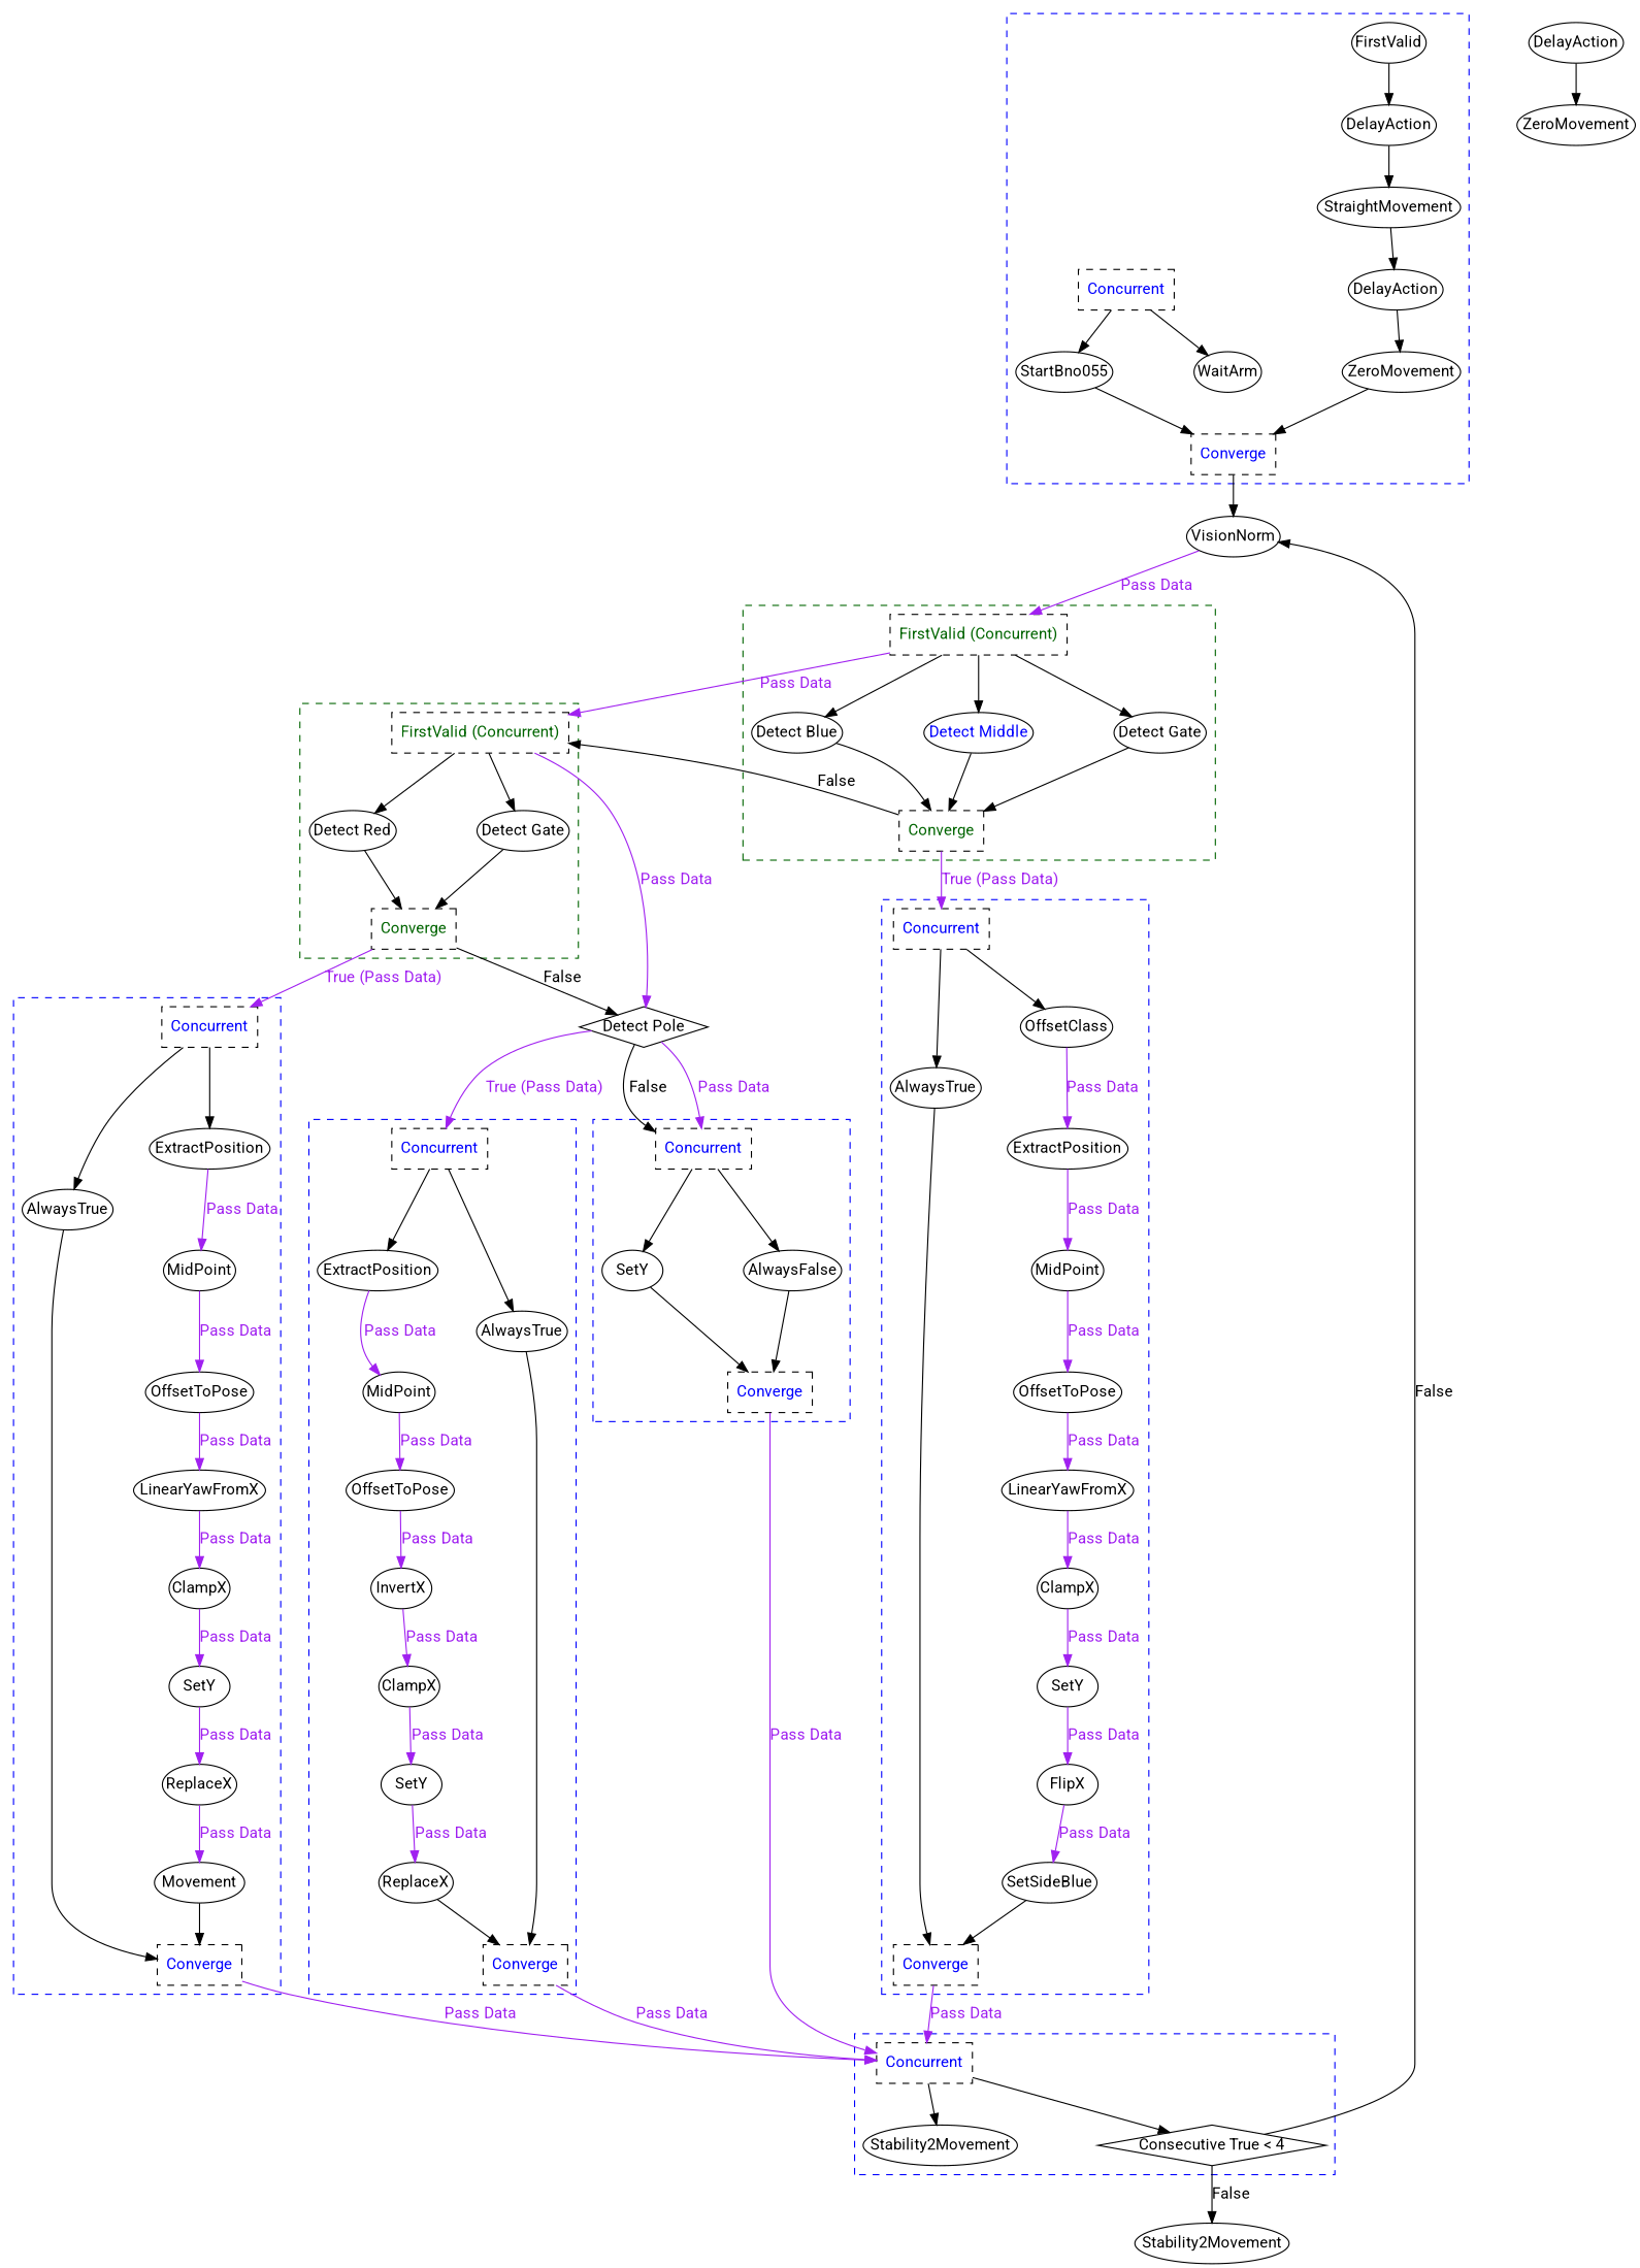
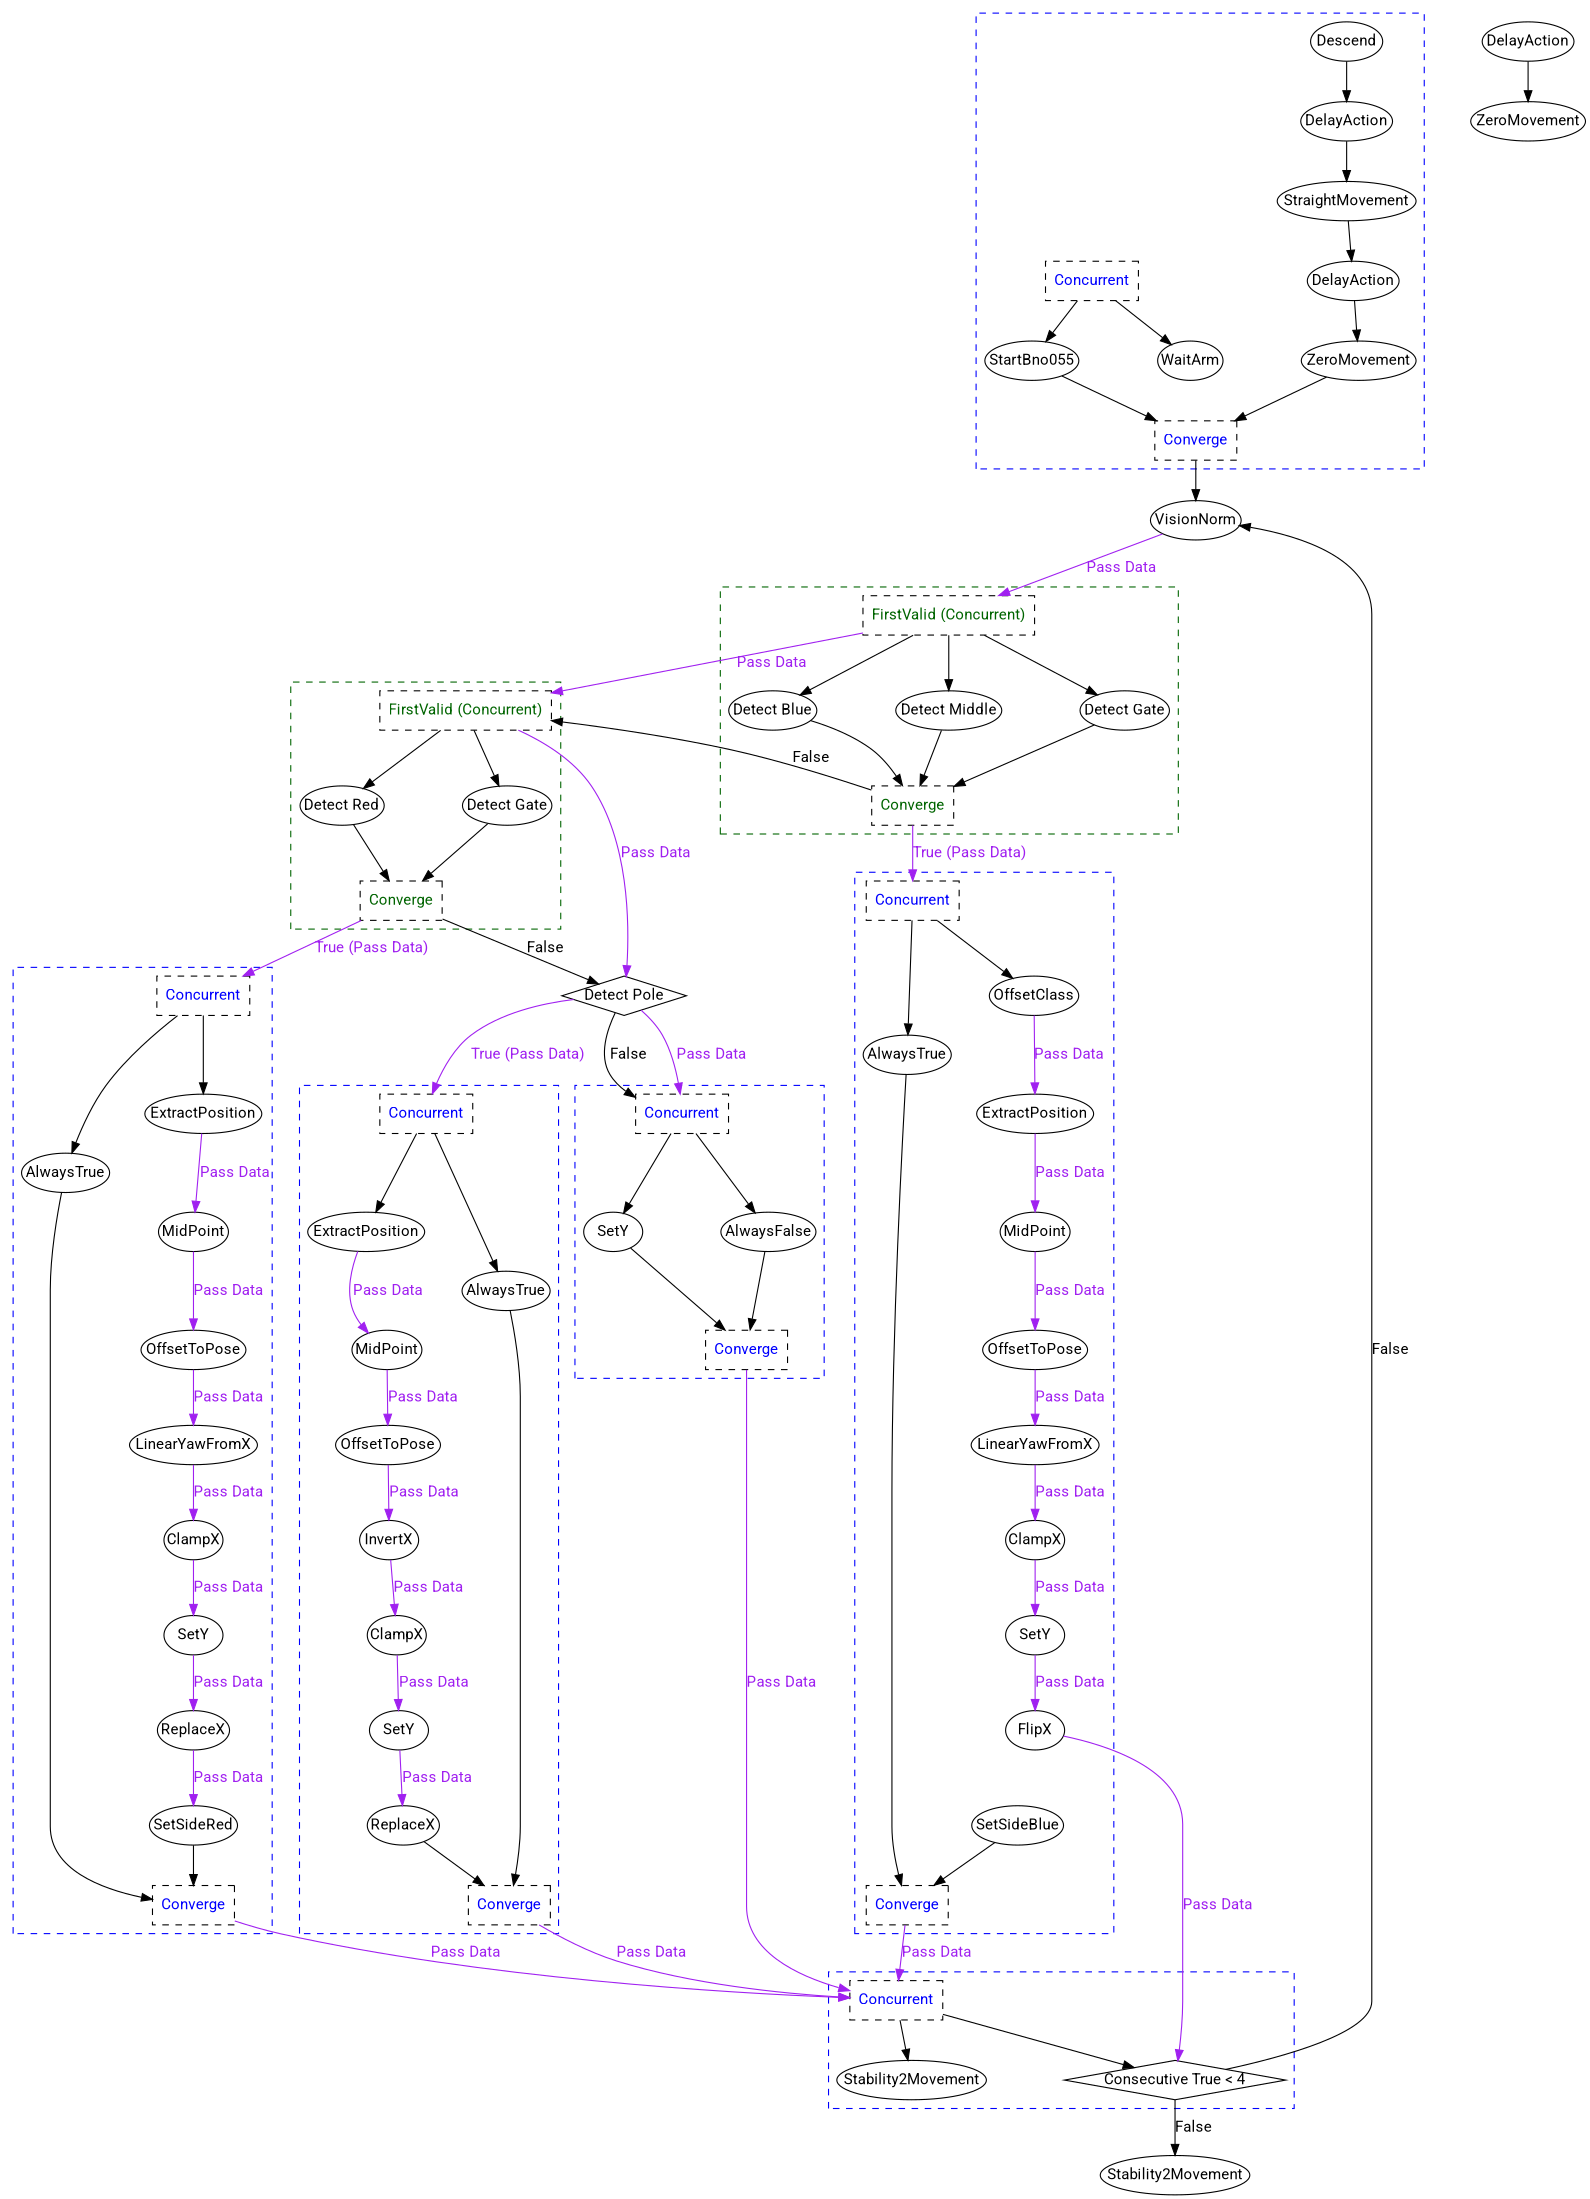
  digraph {
    fontname=Roboto
    nodesep=1.0
    splines=true
    node [fontname=Roboto margin=0]
    edge [fontname=Roboto]
-   n1 [label=FirstValid]
+   n1 [label=Descend]
    n2 [label=DelayAction]
    n3 [label=StraightMovement]
    n4 [label=DelayAction]
    n5 [label=ZeroMovement]
    n6 [fontcolor=blue label=Converge shape=box style=dashed margin=""]
    n7 [label=WaitArm]
    n8 [fontcolor=blue label=Concurrent shape=box style=dashed margin=""]
    n9 [label=StartBno055]
    n10 [label=FlipX]
    n11 [label=SetSideBlue]
    n12 [fontcolor=blue label=Converge shape=box style=dashed margin=""]
    n13 [label=SetY]
    n14 [label=ClampX]
    n15 [label=LinearYawFromX]
    n16 [label=OffsetToPose]
    n17 [label=MidPoint]
    n18 [label=ExtractPosition]
    n19 [label=OffsetClass]
    n20 [fontcolor=blue label=Concurrent shape=box style=dashed margin=""]
    n21 [label=AlwaysTrue]
    n22 [label=ReplaceX]
-   n23 [label=Movement]
+   n23 [label=SetSideRed]
    n24 [fontcolor=blue label=Converge shape=box style=dashed margin=""]
    n25 [label=SetY]
    n26 [label=ClampX]
    n27 [label=LinearYawFromX]
    n28 [label=OffsetToPose]
    n29 [label=MidPoint]
    n30 [label=ExtractPosition]
    n31 [fontcolor=blue label=Concurrent shape=box style=dashed margin=""]
    n32 [label=AlwaysTrue]
    n33 [label=SetY]
    n34 [label=ReplaceX]
    n35 [fontcolor=blue label=Converge shape=box style=dashed margin=""]
    n36 [label=ClampX]
    n37 [label=InvertX]
    n38 [label=OffsetToPose]
    n39 [label=MidPoint]
    n40 [label=ExtractPosition]
    n41 [fontcolor=blue label=Concurrent shape=box style=dashed margin=""]
    n42 [label=AlwaysTrue]
    n43 [fontcolor=blue label=Concurrent shape=box style=dashed margin=""]
    n44 [label=SetY]
    n45 [label=AlwaysFalse]
    n46 [fontcolor=blue label=Converge shape=box style=dashed margin=""]
    n47 [fontcolor=darkgreen label=Converge shape=box style=dashed margin=""]
    n48 [fontcolor=darkgreen label="FirstValid (Concurrent)" shape=box style=dashed margin=""]
    n49 [label="Detect Gate"]
    n50 [label="Detect Red"]
    n51 [fontcolor=darkgreen label=Converge shape=box style=dashed margin=""]
    n52 [fontcolor=darkgreen label="FirstValid (Concurrent)" shape=box style=dashed margin=""]
    n53 [label="Detect Gate"]
    n54 [label="Detect Blue"]
-   n55 [label="Detect Middle" fontcolor=blue]
+   n55 [label="Detect Middle"]
    n56 [label="Consecutive True < 4" shape=diamond]
    n57 [fontcolor=blue label=Concurrent shape=box style=dashed margin=""]
    n58 [label=Stability2Movement]
    n59 [label=VisionNorm]
    n60 [label="Detect Pole" shape=diamond]
    n61 [label=Stability2Movement]
    n62 [label=DelayAction]
    n63 [label=ZeroMovement]
    subgraph cluster_1 {
      color=blue
      style=dashed
      n1
      n2
      n3
      n4
      n5
      n6
      n7
      n8
      n9
    }
    subgraph cluster_2 {
      color=blue
      style=dashed
      n10
      n11
      n12
      n13
      n14
      n15
      n16
      n17
      n18
      n19
      n20
      n21
    }
    subgraph cluster_3 {
      color=blue
      style=dashed
      n22
      n23
      n24
      n25
      n26
      n27
      n28
      n29
      n30
      n31
      n32
    }
    subgraph cluster_4 {
      color=blue
      style=dashed
      n33
      n34
      n35
      n36
      n37
      n38
      n39
      n40
      n41
      n42
    }
    subgraph cluster_5 {
      color=blue
      style=dashed
      n43
      n44
      n45
      n46
    }
    subgraph cluster_6 {
      color=darkgreen
      style=dashed
      n47
      n48
      n49
      n50
    }
    subgraph cluster_7 {
      color=darkgreen
      style=dashed
      n51
      n52
      n53
      n54
      n55
    }
    subgraph cluster_8 {
      color=blue
      style=dashed
      n56
      n57
      n58
    }
    n1 -> n2
    n2 -> n3
    n3 -> n4
    n4 -> n5
    n5 -> n6
    n6 -> n59
    n8 -> n7
    n8 -> n9
    n9 -> n6
-   n10 -> n11 [color=purple fontcolor=purple label="Pass Data"]
+   n10 -> n56 [color=purple fontcolor=purple label="Pass Data"]
    n11 -> n12
    n12 -> n57 [color=purple fontcolor=purple label="Pass Data"]
    n13 -> n10 [color=purple fontcolor=purple label="Pass Data"]
    n14 -> n13 [color=purple fontcolor=purple label="Pass Data"]
    n15 -> n14 [color=purple fontcolor=purple label="Pass Data"]
    n16 -> n15 [color=purple fontcolor=purple label="Pass Data"]
    n17 -> n16 [color=purple fontcolor=purple label="Pass Data"]
    n18 -> n17 [color=purple fontcolor=purple label="Pass Data"]
    n19 -> n18 [color=purple fontcolor=purple label="Pass Data"]
    n20 -> n19
    n20 -> n21
    n21 -> n12
    n22 -> n23 [color=purple fontcolor=purple label="Pass Data"]
    n23 -> n24
    n24 -> n57 [color=purple fontcolor=purple label="Pass Data"]
    n25 -> n22 [color=purple fontcolor=purple label="Pass Data"]
    n26 -> n25 [color=purple fontcolor=purple label="Pass Data"]
    n27 -> n26 [color=purple fontcolor=purple label="Pass Data"]
    n28 -> n27 [color=purple fontcolor=purple label="Pass Data"]
    n29 -> n28 [color=purple fontcolor=purple label="Pass Data"]
    n30 -> n29 [color=purple fontcolor=purple label="Pass Data"]
    n31 -> n30
    n31 -> n32
    n32 -> n24
    n33 -> n34 [color=purple fontcolor=purple label="Pass Data"]
    n34 -> n35
    n35 -> n57 [color=purple fontcolor=purple label="Pass Data"]
    n36 -> n33 [color=purple fontcolor=purple label="Pass Data"]
    n37 -> n36 [color=purple fontcolor=purple label="Pass Data"]
    n38 -> n37 [color=purple fontcolor=purple label="Pass Data"]
    n39 -> n38 [color=purple fontcolor=purple label="Pass Data"]
    n40 -> n39 [color=purple fontcolor=purple label="Pass Data"]
    n41 -> n40
    n41 -> n42
    n42 -> n35
    n43 -> n44
    n43 -> n45
    n44 -> n46
    n45 -> n46
    n46 -> n57 [color=purple fontcolor=purple label="Pass Data"]
    n47 -> n31 [color=purple fontcolor=purple label="True (Pass Data)"]
    n47 -> n60 [label=False]
    n48 -> n49
    n48 -> n50
    n48 -> n60 [color=purple fontcolor=purple label="Pass Data"]
    n49 -> n47
    n50 -> n47
    n51 -> n20 [color=purple fontcolor=purple label="True (Pass Data)"]
    n51 -> n48 [label=False]
    n52 -> n48 [color=purple fontcolor=purple label="Pass Data"]
    n52 -> n53
    n52 -> n54
    n52 -> n55
    n53 -> n51
    n54 -> n51
    n55 -> n51
    n56 -> n59 [label=False]
    n56 -> n61 [label=False]
    n57 -> n56
    n57 -> n58
    n59 -> n52 [color=purple fontcolor=purple label="Pass Data"]
    n60 -> n41 [color=purple fontcolor=purple label="True (Pass Data)"]
    n60 -> n43 [label=False]
    n60 -> n43 [color=purple fontcolor=purple label="Pass Data"]
    n62 -> n63
  }
